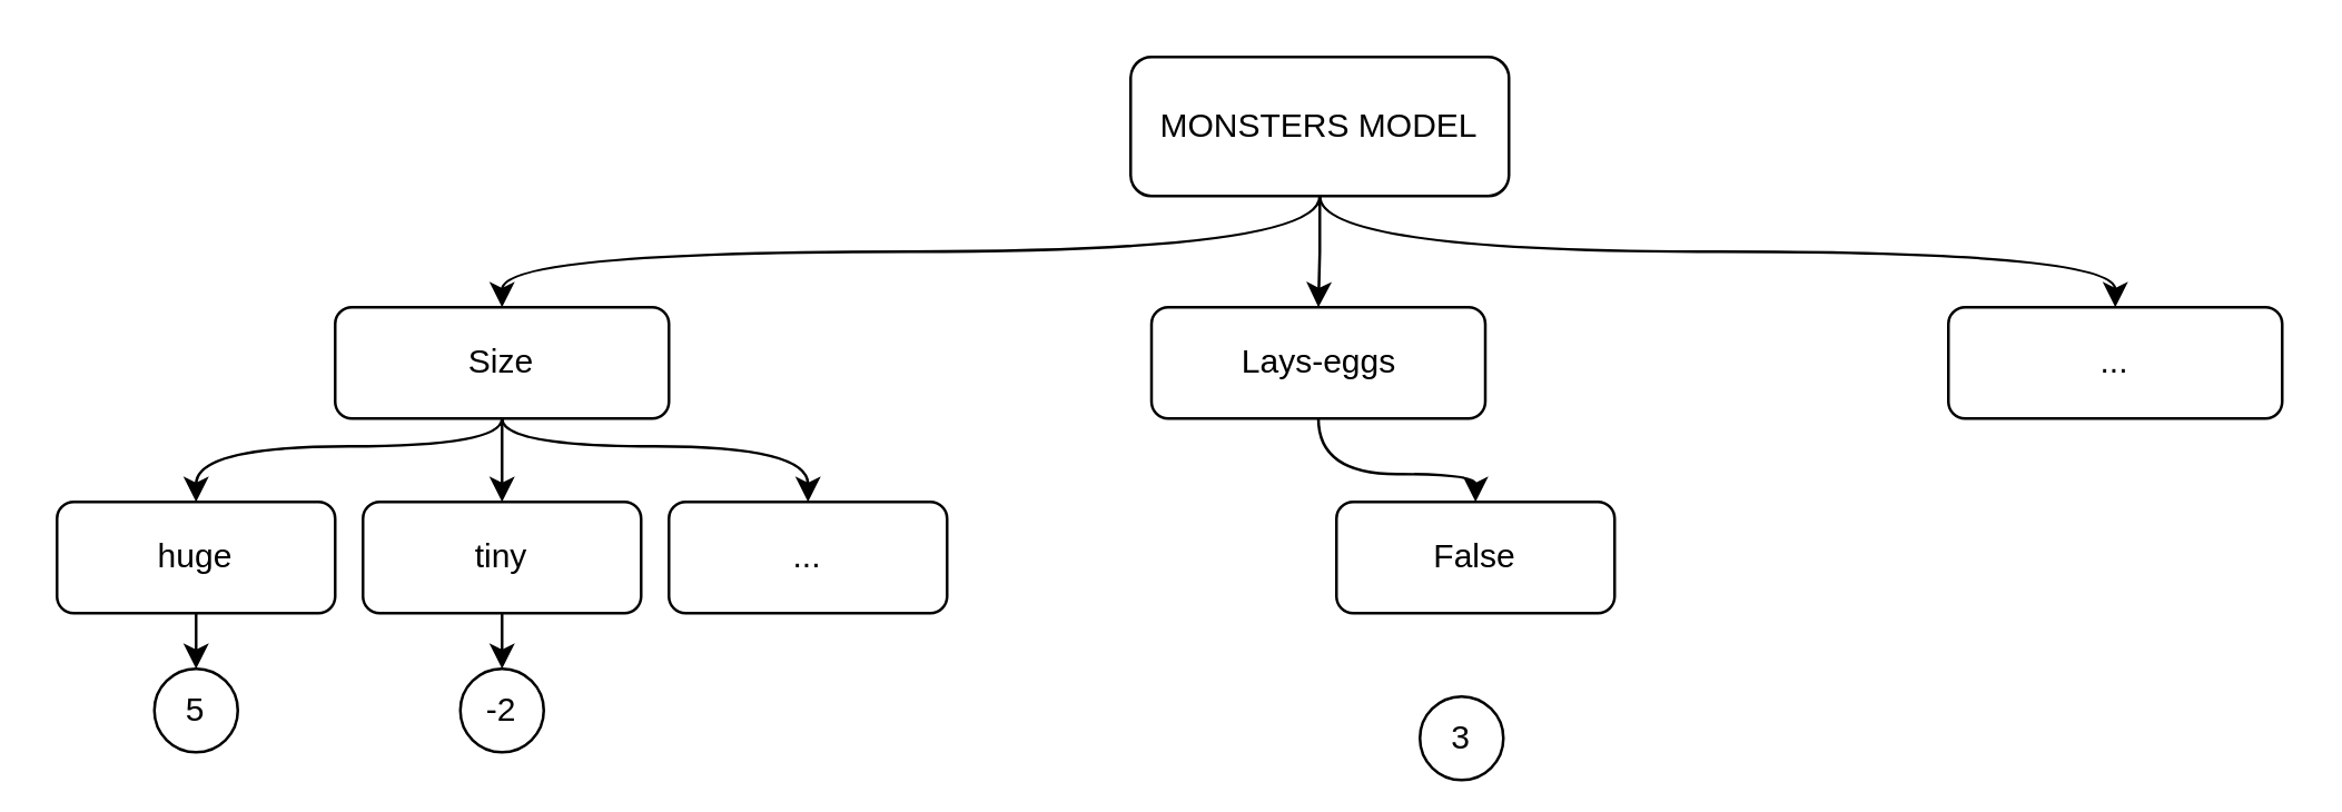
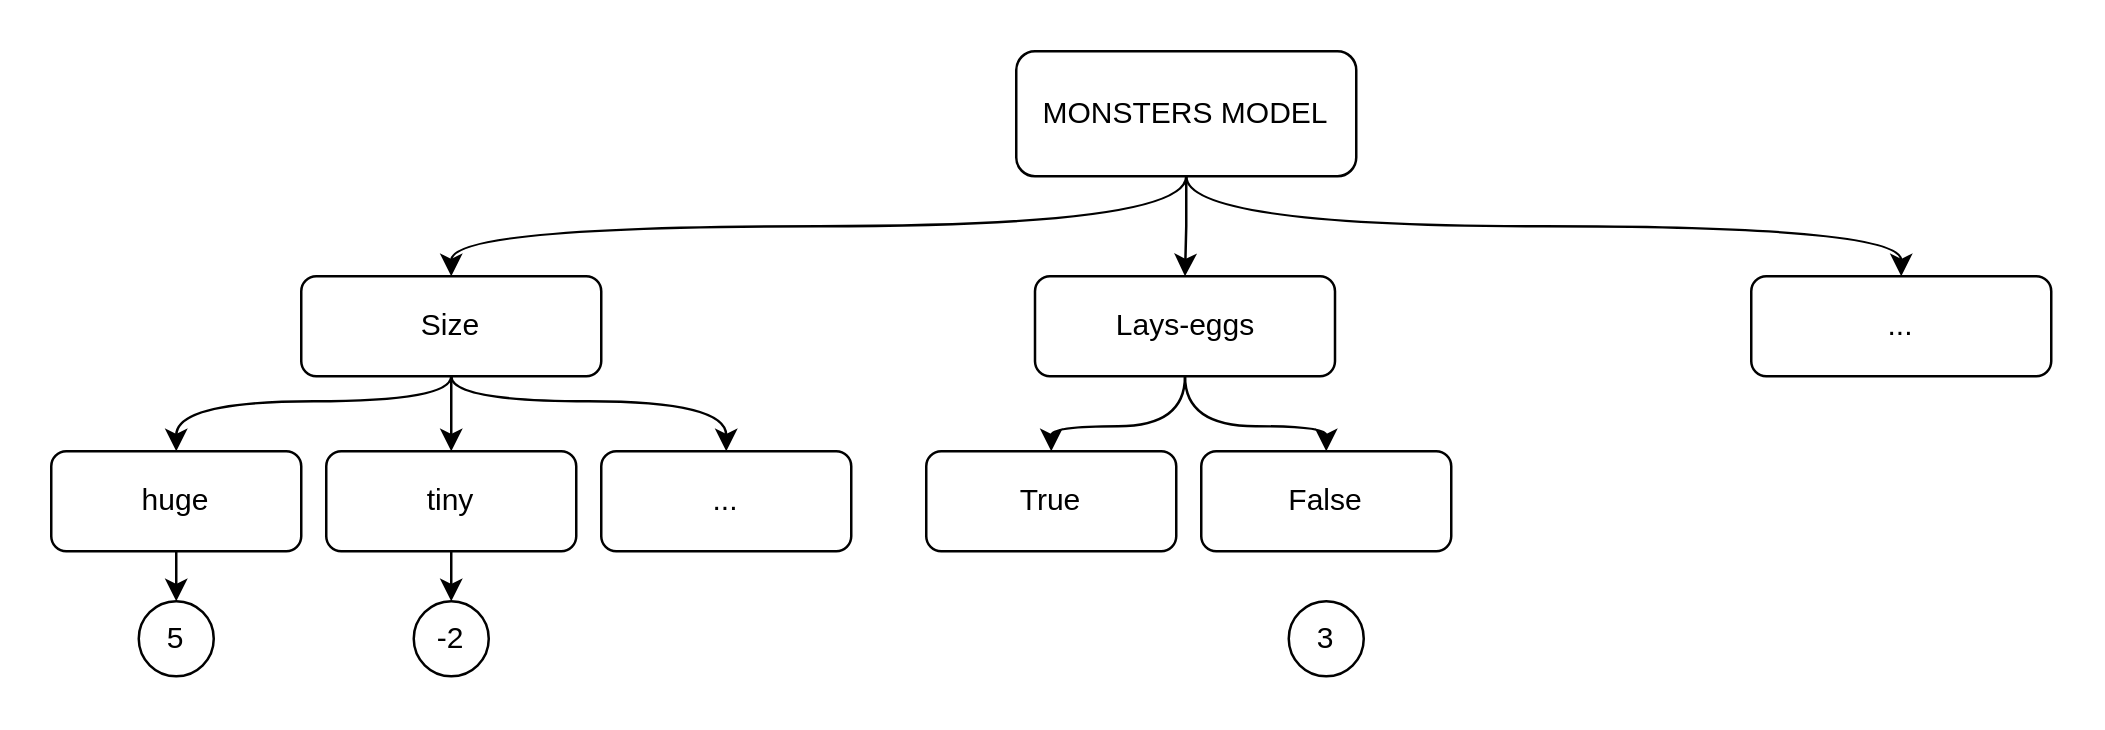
  <mxCell id="0" />
  <mxCell id="1" parent="0" />
  <mxCell id="2" style="edgeStyle=orthogonalEdgeStyle;rounded=0;orthogonalLoop=1;jettySize=auto;html=1;exitX=0.5;exitY=1;exitDx=0;exitDy=0;entryX=0.5;entryY=0;entryDx=0;entryDy=0;" edge="1" parent="1" source="5" target="12"><mxGeometry relative="1" as="geometry" /></mxCell>
  <mxCell id="3" style="edgeStyle=orthogonalEdgeStyle;orthogonalLoop=1;jettySize=auto;html=1;exitX=0.5;exitY=1;exitDx=0;exitDy=0;entryX=0.5;entryY=0;entryDx=0;entryDy=0;strokeColor=default;curved=1;" edge="1" parent="1" source="5" target="13"><mxGeometry relative="1" as="geometry" /></mxCell>
  <mxCell id="4" style="edgeStyle=orthogonalEdgeStyle;orthogonalLoop=1;jettySize=auto;html=1;exitX=0.5;exitY=1;exitDx=0;exitDy=0;entryX=0.5;entryY=0;entryDx=0;entryDy=0;curved=1;" edge="1" parent="1" source="5" target="9"><mxGeometry relative="1" as="geometry" /></mxCell>
  <mxCell id="5" value="MONSTERS MODEL" style="rounded=1;whiteSpace=wrap;html=1;" vertex="1" parent="1"><mxGeometry x="406" y="20" width="136" height="50" as="geometry" /></mxCell>
  <mxCell id="6" style="edgeStyle=orthogonalEdgeStyle;rounded=0;orthogonalLoop=1;jettySize=auto;html=1;exitX=0.5;exitY=1;exitDx=0;exitDy=0;entryX=0.5;entryY=0;entryDx=0;entryDy=0;" edge="1" parent="1" source="9" target="17"><mxGeometry relative="1" as="geometry" /></mxCell>
  <mxCell id="7" style="edgeStyle=orthogonalEdgeStyle;orthogonalLoop=1;jettySize=auto;html=1;exitX=0.5;exitY=1;exitDx=0;exitDy=0;entryX=0.5;entryY=0;entryDx=0;entryDy=0;curved=1;" edge="1" parent="1" source="9" target="18"><mxGeometry relative="1" as="geometry"><Array as="points"><mxPoint x="180" y="160" /><mxPoint x="290" y="160" /></Array></mxGeometry></mxCell>
  <mxCell id="8" style="edgeStyle=orthogonalEdgeStyle;orthogonalLoop=1;jettySize=auto;html=1;exitX=0.5;exitY=1;exitDx=0;exitDy=0;entryX=0.5;entryY=0;entryDx=0;entryDy=0;curved=1;" edge="1" parent="1" source="9" target="15"><mxGeometry relative="1" as="geometry"><Array as="points"><mxPoint x="180" y="160" /><mxPoint x="70" y="160" /></Array></mxGeometry></mxCell>
  <mxCell id="9" value="Size" style="rounded=1;whiteSpace=wrap;html=1;" vertex="1" parent="1"><mxGeometry x="120" y="110" width="120" height="40" as="geometry" /></mxCell>
+ <mxCell id="10" style="edgeStyle=orthogonalEdgeStyle;orthogonalLoop=1;jettySize=auto;html=1;exitX=0.5;exitY=1;exitDx=0;exitDy=0;entryX=0.5;entryY=0;entryDx=0;entryDy=0;curved=1;" edge="1" parent="1" source="12" target="19"><mxGeometry relative="1" as="geometry" /></mxCell>
  <mxCell id="11" style="edgeStyle=orthogonalEdgeStyle;orthogonalLoop=1;jettySize=auto;html=1;exitX=0.5;exitY=1;exitDx=0;exitDy=0;entryX=0.5;entryY=0;entryDx=0;entryDy=0;curved=1;" edge="1" parent="1" source="12" target="20"><mxGeometry relative="1" as="geometry" /></mxCell>
  <mxCell id="12" value="Lays-eggs" style="rounded=1;whiteSpace=wrap;html=1;" vertex="1" parent="1"><mxGeometry x="413.5" y="110" width="120" height="40" as="geometry" /></mxCell>
  <mxCell id="13" value="..." style="rounded=1;whiteSpace=wrap;html=1;" vertex="1" parent="1"><mxGeometry x="700" y="110" width="120" height="40" as="geometry" /></mxCell>
  <mxCell id="14" style="edgeStyle=orthogonalEdgeStyle;rounded=0;orthogonalLoop=1;jettySize=auto;html=1;exitX=0.5;exitY=1;exitDx=0;exitDy=0;entryX=0.5;entryY=0;entryDx=0;entryDy=0;" edge="1" parent="1" source="15" target="21"><mxGeometry relative="1" as="geometry" /></mxCell>
  <mxCell id="15" value="huge" style="rounded=1;whiteSpace=wrap;html=1;" vertex="1" parent="1"><mxGeometry x="20" y="180" width="100" height="40" as="geometry" /></mxCell>
  <mxCell id="16" style="edgeStyle=orthogonalEdgeStyle;rounded=0;orthogonalLoop=1;jettySize=auto;html=1;exitX=0.5;exitY=1;exitDx=0;exitDy=0;entryX=0.5;entryY=0;entryDx=0;entryDy=0;" edge="1" parent="1" source="17" target="22"><mxGeometry relative="1" as="geometry" /></mxCell>
  <mxCell id="17" value="tiny" style="rounded=1;whiteSpace=wrap;html=1;" vertex="1" parent="1"><mxGeometry x="130" y="180" width="100" height="40" as="geometry" /></mxCell>
  <mxCell id="18" value="..." style="rounded=1;whiteSpace=wrap;html=1;" vertex="1" parent="1"><mxGeometry x="240" y="180" width="100" height="40" as="geometry" /></mxCell>
+ <mxCell id="19" value="True" style="rounded=1;whiteSpace=wrap;html=1;" vertex="1" parent="1"><mxGeometry x="370" y="180" width="100" height="40" as="geometry" /></mxCell>
  <mxCell id="20" value="False" style="rounded=1;whiteSpace=wrap;html=1;" vertex="1" parent="1"><mxGeometry x="480" y="180" width="100" height="40" as="geometry" /></mxCell>
  <mxCell id="21" value="5" style="ellipse;whiteSpace=wrap;html=1;aspect=fixed;" vertex="1" parent="1"><mxGeometry x="55" y="240" width="30" height="30" as="geometry" /></mxCell>
  <mxCell id="22" value="-2" style="ellipse;whiteSpace=wrap;html=1;aspect=fixed;" vertex="1" parent="1"><mxGeometry x="165" y="240" width="30" height="30" as="geometry" /></mxCell>
- <mxCell id="23" value="3" style="ellipse;whiteSpace=wrap;html=1;aspect=fixed;" vertex="1" parent="1"><mxGeometry x="510" y="250" width="30" height="30" as="geometry" /></mxCell>
+ <mxCell id="23" value="3" style="ellipse;whiteSpace=wrap;html=1;aspect=fixed;" vertex="1" parent="1"><mxGeometry x="515" y="240" width="30" height="30" as="geometry" /></mxCell>
